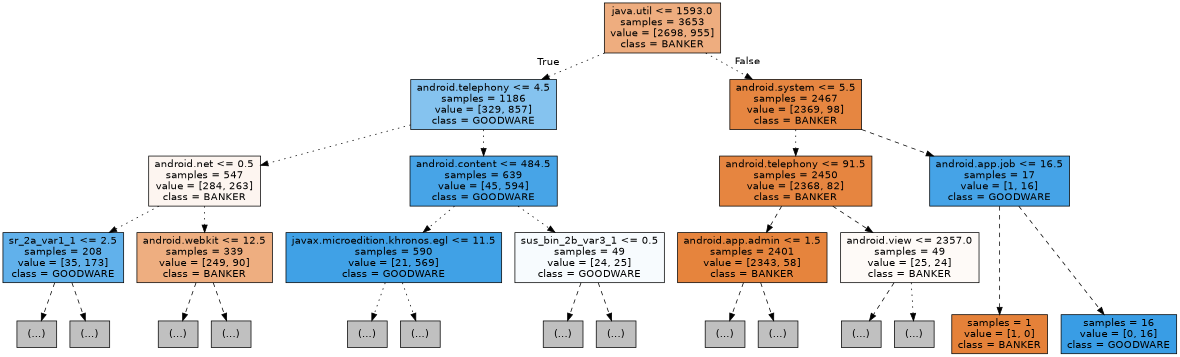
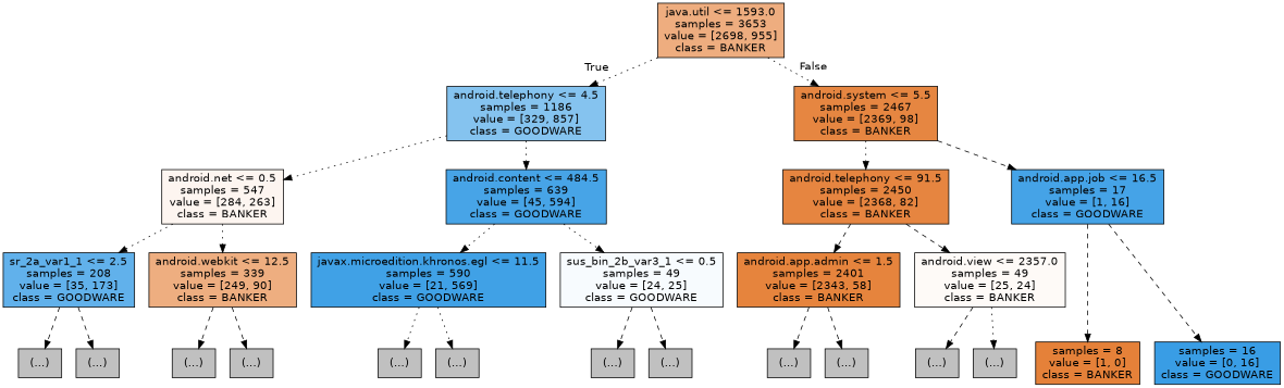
  digraph {
    ranksep=equally
    splines=polyline
    fontname="DejaVu Sans"
    node [color=black fillcolor="#C0C0C0" shape=box style=filled fontname="DejaVu Sans"]
    edge [style=dashed fontname="DejaVu Sans"]
    n1 [fillcolor="#e58139a5" label="java.util <= 1593.0\nsamples = 3653\nvalue = [2698, 955]\nclass = BANKER"]
    n2 [fillcolor="#399de59d" label="android.telephony <= 4.5\nsamples = 1186\nvalue = [329, 857]\nclass = GOODWARE"]
    n3 [fillcolor="#e58139f4" label="android.system <= 5.5\nsamples = 2467\nvalue = [2369, 98]\nclass = BANKER"]
    n4 [fillcolor="#e5813913" label="android.net <= 0.5\nsamples = 547\nvalue = [284, 263]\nclass = BANKER"]
    n5 [fillcolor="#399de5ec" label="android.content <= 484.5\nsamples = 639\nvalue = [45, 594]\nclass = GOODWARE"]
    n6 [fillcolor="#e58139f6" label="android.telephony <= 91.5\nsamples = 2450\nvalue = [2368, 82]\nclass = BANKER"]
    n7 [fillcolor="#399de5ef" label="android.app.job <= 16.5\nsamples = 17\nvalue = [1, 16]\nclass = GOODWARE"]
    n8 [fillcolor="#399de5cb" label="sr_2a_var1_1 <= 2.5\nsamples = 208\nvalue = [35, 173]\nclass = GOODWARE"]
    n9 [fillcolor="#e58139a3" label="android.webkit <= 12.5\nsamples = 339\nvalue = [249, 90]\nclass = BANKER"]
    n10 [fillcolor="#399de5f6" label="javax.microedition.khronos.egl <= 11.5\nsamples = 590\nvalue = [21, 569]\nclass = GOODWARE"]
    n11 [fillcolor="#399de50a" label="sus_bin_2b_var3_1 <= 0.5\nsamples = 49\nvalue = [24, 25]\nclass = GOODWARE"]
    n12 [fillcolor="#e58139f9" label="android.app.admin <= 1.5\nsamples = 2401\nvalue = [2343, 58]\nclass = BANKER"]
    n13 [fillcolor="#e581390a" label="android.view <= 2357.0\nsamples = 49\nvalue = [25, 24]\nclass = BANKER"]
    n14 [label="(...)"]
    n15 [label="(...)"]
    n16 [label="(...)"]
    n17 [label="(...)"]
    n18 [label="(...)"]
    n19 [label="(...)"]
    n20 [label="(...)"]
    n21 [label="(...)"]
    n22 [label="(...)"]
    n23 [label="(...)"]
    n24 [label="(...)"]
    n25 [label="(...)"]
-   n26 [fillcolor="#e58139ff" label="samples = 1\nvalue = [1, 0]\nclass = BANKER"]
+   n26 [fillcolor="#e58139ff" label="samples = 8\nvalue = [1, 0]\nclass = BANKER"]
    n27 [fillcolor="#399de5ff" label="samples = 16\nvalue = [0, 16]\nclass = GOODWARE"]
    subgraph sub_1 {
      rank=same
      n1
    }
    subgraph sub_2 {
      rank=same
      n2
      n3
    }
    subgraph sub_3 {
      rank=same
      n4
      n5
      n6
      n7
    }
    subgraph sub_4 {
      rank=same
      n8
      n9
      n10
      n11
      n12
      n13
    }
    subgraph sub_5 {
      rank=same
      n14
      n15
      n16
      n17
      n18
      n19
      n20
      n21
      n22
      n23
      n24
      n25
      n26
      n27
    }
    n1 -> n2 [headlabel=True labelangle=45 labeldistance=2.5 style=dotted]
    n1 -> n3 [headlabel=False labelangle=-45 labeldistance=2.5 style=dotted]
    n2 -> n4 [style=dotted]
    n2 -> n5 [style=dotted]
    n3 -> n6 [style=dotted]
    n3 -> n7
    n4 -> n8 [style=dotted]
    n4 -> n9 [style=dotted]
    n5 -> n10 [style=dotted]
    n5 -> n11 [style=dotted]
    n6 -> n12
    n6 -> n13
    n7 -> n26
    n7 -> n27
    n8 -> n14
    n8 -> n15
    n9 -> n16
    n9 -> n17
    n10 -> n18 [style=dotted]
    n10 -> n19 [style=dotted]
    n11 -> n20
    n11 -> n21
    n12 -> n22
    n12 -> n23
    n13 -> n24
    n13 -> n25 [style=dotted]
  }
